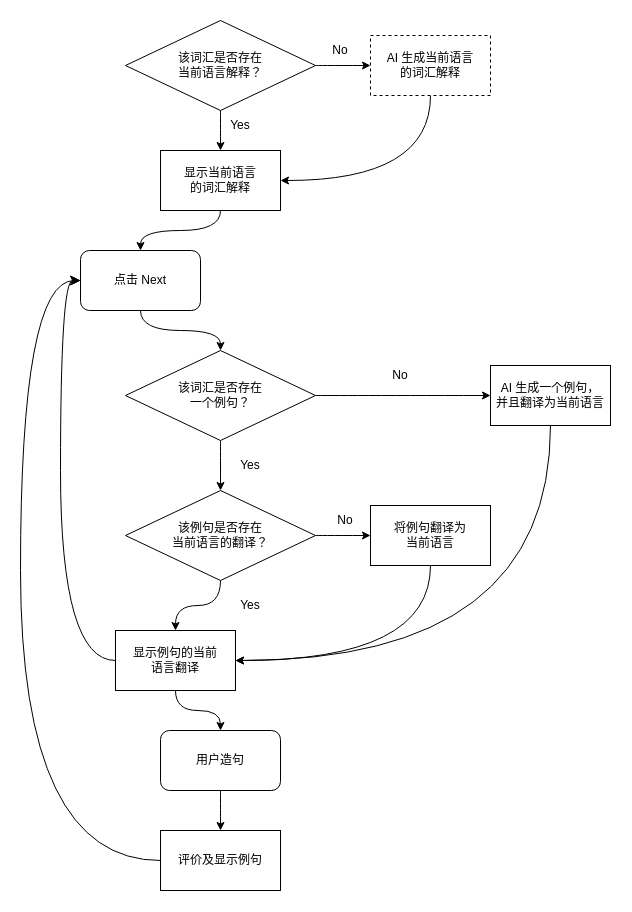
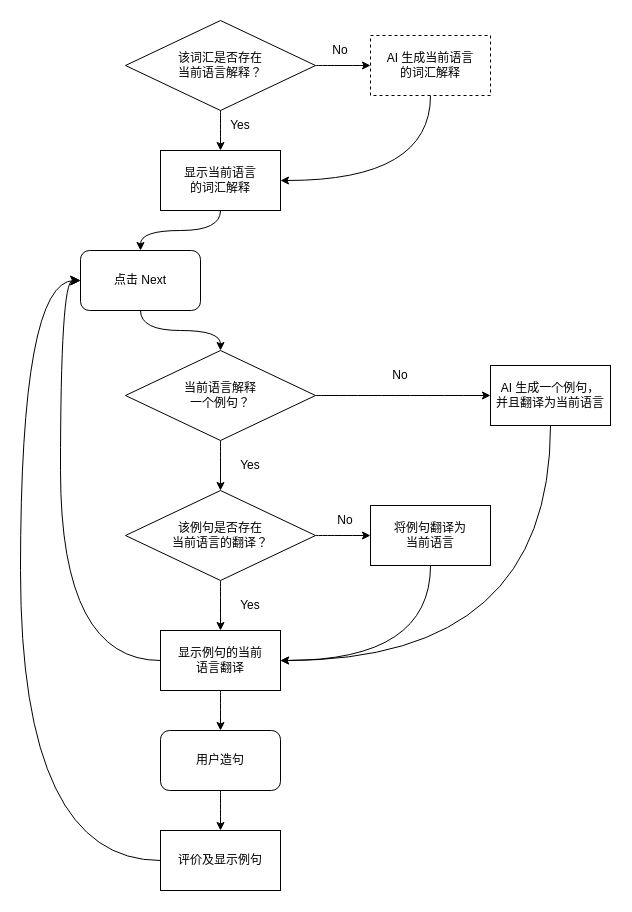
  <mxCell id="0" />
  <mxCell id="1" parent="0" />
  <mxCell id="2" style="edgeStyle=orthogonalEdgeStyle;curved=1;rounded=0;orthogonalLoop=1;jettySize=auto;html=1;exitX=1;exitY=0.5;exitDx=0;exitDy=0;entryX=0;entryY=0.5;entryDx=0;entryDy=0;strokeColor=default;" edge="1" parent="1" source="4" target="8"><mxGeometry relative="1" as="geometry" /></mxCell>
  <mxCell id="3" style="edgeStyle=orthogonalEdgeStyle;curved=1;rounded=0;orthogonalLoop=1;jettySize=auto;html=1;exitX=0.5;exitY=1;exitDx=0;exitDy=0;entryX=0.5;entryY=0;entryDx=0;entryDy=0;strokeColor=default;" edge="1" parent="1" source="4" target="6"><mxGeometry relative="1" as="geometry" /></mxCell>
  <mxCell id="4" value="该词汇是否存在&lt;br&gt;当前语言解释？" style="rhombus;whiteSpace=wrap;html=1;" vertex="1" parent="1"><mxGeometry x="125" y="20" width="190" height="90" as="geometry" /></mxCell>
  <mxCell id="5" style="edgeStyle=orthogonalEdgeStyle;curved=1;rounded=0;orthogonalLoop=1;jettySize=auto;html=1;exitX=0.5;exitY=1;exitDx=0;exitDy=0;entryX=0.5;entryY=0;entryDx=0;entryDy=0;strokeColor=default;" edge="1" parent="1" source="6" target="10"><mxGeometry relative="1" as="geometry" /></mxCell>
  <mxCell id="6" value="显示当前语言&lt;br&gt;的词汇解释" style="rounded=0;whiteSpace=wrap;html=1;" vertex="1" parent="1"><mxGeometry x="160" y="150" width="120" height="60" as="geometry" /></mxCell>
  <mxCell id="7" style="edgeStyle=orthogonalEdgeStyle;curved=1;rounded=0;orthogonalLoop=1;jettySize=auto;html=1;exitX=0.5;exitY=1;exitDx=0;exitDy=0;entryX=1;entryY=0.5;entryDx=0;entryDy=0;strokeColor=default;" edge="1" parent="1" source="8" target="6"><mxGeometry relative="1" as="geometry" /></mxCell>
  <mxCell id="8" value="AI 生成当前语言&lt;br&gt;的词汇解释" style="rounded=0;whiteSpace=wrap;html=1;dashed=1;" vertex="1" parent="1"><mxGeometry x="370" y="35" width="120" height="60" as="geometry" /></mxCell>
  <mxCell id="9" style="edgeStyle=orthogonalEdgeStyle;curved=1;rounded=0;orthogonalLoop=1;jettySize=auto;html=1;exitX=0.5;exitY=1;exitDx=0;exitDy=0;entryX=0.5;entryY=0;entryDx=0;entryDy=0;strokeColor=default;" edge="1" parent="1" source="10" target="13"><mxGeometry relative="1" as="geometry" /></mxCell>
  <mxCell id="10" value="点击 Next" style="rounded=1;whiteSpace=wrap;html=1;" vertex="1" parent="1"><mxGeometry x="80" y="250" width="120" height="60" as="geometry" /></mxCell>
  <mxCell id="11" style="edgeStyle=orthogonalEdgeStyle;curved=1;rounded=0;orthogonalLoop=1;jettySize=auto;html=1;exitX=1;exitY=0.5;exitDx=0;exitDy=0;entryX=0;entryY=0.5;entryDx=0;entryDy=0;strokeColor=default;" edge="1" parent="1" source="13" target="15"><mxGeometry relative="1" as="geometry" /></mxCell>
  <mxCell id="12" style="edgeStyle=orthogonalEdgeStyle;curved=1;rounded=0;orthogonalLoop=1;jettySize=auto;html=1;exitX=0.5;exitY=1;exitDx=0;exitDy=0;entryX=0.5;entryY=0;entryDx=0;entryDy=0;strokeColor=default;" edge="1" parent="1" source="13" target="18"><mxGeometry relative="1" as="geometry" /></mxCell>
- <mxCell id="13" value="该词汇是否存在&lt;br&gt;一个例句？" style="rhombus;whiteSpace=wrap;html=1;" vertex="1" parent="1"><mxGeometry x="125" y="350" width="190" height="90" as="geometry" /></mxCell>
+ <mxCell id="13" value="当前语言解释&lt;br&gt;一个例句？" style="rhombus;whiteSpace=wrap;html=1;" vertex="1" parent="1"><mxGeometry x="125" y="350" width="190" height="90" as="geometry" /></mxCell>
  <mxCell id="14" style="edgeStyle=orthogonalEdgeStyle;curved=1;rounded=0;orthogonalLoop=1;jettySize=auto;html=1;exitX=0.5;exitY=1;exitDx=0;exitDy=0;entryX=1;entryY=0.5;entryDx=0;entryDy=0;strokeColor=default;" edge="1" parent="1" source="15" target="22"><mxGeometry relative="1" as="geometry" /></mxCell>
  <mxCell id="15" value="AI 生成一个例句，&lt;br&gt;并且翻译为当前语言" style="rounded=0;whiteSpace=wrap;html=1;" vertex="1" parent="1"><mxGeometry x="490" y="365" width="120" height="60" as="geometry" /></mxCell>
  <mxCell id="16" style="edgeStyle=orthogonalEdgeStyle;curved=1;rounded=0;orthogonalLoop=1;jettySize=auto;html=1;exitX=1;exitY=0.5;exitDx=0;exitDy=0;entryX=0;entryY=0.5;entryDx=0;entryDy=0;strokeColor=default;" edge="1" parent="1" source="18" target="20"><mxGeometry relative="1" as="geometry" /></mxCell>
  <mxCell id="17" style="edgeStyle=orthogonalEdgeStyle;curved=1;rounded=0;orthogonalLoop=1;jettySize=auto;html=1;exitX=0.5;exitY=1;exitDx=0;exitDy=0;entryX=0.5;entryY=0;entryDx=0;entryDy=0;strokeColor=default;" edge="1" parent="1" source="18" target="22"><mxGeometry relative="1" as="geometry" /></mxCell>
  <mxCell id="18" value="该例句是否存在&lt;br&gt;当前语言的翻译？" style="rhombus;whiteSpace=wrap;html=1;" vertex="1" parent="1"><mxGeometry x="125" y="490" width="190" height="90" as="geometry" /></mxCell>
  <mxCell id="19" style="edgeStyle=orthogonalEdgeStyle;curved=1;rounded=0;orthogonalLoop=1;jettySize=auto;html=1;exitX=0.5;exitY=1;exitDx=0;exitDy=0;entryX=1;entryY=0.5;entryDx=0;entryDy=0;strokeColor=default;" edge="1" parent="1" source="20" target="22"><mxGeometry relative="1" as="geometry" /></mxCell>
  <mxCell id="20" value="将例句翻译为&lt;br&gt;当前语言" style="rounded=0;whiteSpace=wrap;html=1;" vertex="1" parent="1"><mxGeometry x="370" y="505" width="120" height="60" as="geometry" /></mxCell>
  <mxCell id="21" style="edgeStyle=orthogonalEdgeStyle;curved=1;rounded=0;orthogonalLoop=1;jettySize=auto;html=1;exitX=0.5;exitY=1;exitDx=0;exitDy=0;entryX=0.5;entryY=0;entryDx=0;entryDy=0;strokeColor=default;" edge="1" parent="1" source="22" target="31"><mxGeometry relative="1" as="geometry" /></mxCell>
- <mxCell id="22" value="显示例句的当前&lt;br&gt;语言翻译" style="rounded=0;whiteSpace=wrap;html=1;" vertex="1" parent="1"><mxGeometry x="115" y="630" width="120" height="60" as="geometry" /></mxCell>
+ <mxCell id="22" value="显示例句的当前&lt;br&gt;语言翻译" style="rounded=0;whiteSpace=wrap;html=1;" vertex="1" parent="1"><mxGeometry x="160" y="630" width="120" height="60" as="geometry" /></mxCell>
  <mxCell id="23" value="" style="edgeStyle=orthogonalEdgeStyle;elbow=vertical;endArrow=classic;html=1;curved=1;rounded=0;endSize=8;startSize=8;exitX=0;exitY=0.5;exitDx=0;exitDy=0;strokeColor=default;entryX=0;entryY=0.5;entryDx=0;entryDy=0;" edge="1" parent="1" source="22" target="10"><mxGeometry width="50" height="50" relative="1" as="geometry"><mxPoint x="210" y="470" as="sourcePoint" /><mxPoint x="-140" y="380" as="targetPoint" /><Array as="points"><mxPoint x="60" y="660" /><mxPoint x="60" y="280" /></Array></mxGeometry></mxCell>
  <mxCell id="24" value="Yes" style="text;html=1;strokeColor=none;fillColor=none;align=center;verticalAlign=middle;whiteSpace=wrap;rounded=0;" vertex="1" parent="1"><mxGeometry x="210" y="110" width="60" height="30" as="geometry" /></mxCell>
  <mxCell id="25" value="No" style="text;html=1;strokeColor=none;fillColor=none;align=center;verticalAlign=middle;whiteSpace=wrap;rounded=0;" vertex="1" parent="1"><mxGeometry x="310" y="35" width="60" height="30" as="geometry" /></mxCell>
  <mxCell id="26" value="Yes" style="text;html=1;strokeColor=none;fillColor=none;align=center;verticalAlign=middle;whiteSpace=wrap;rounded=0;" vertex="1" parent="1"><mxGeometry x="220" y="450" width="60" height="30" as="geometry" /></mxCell>
  <mxCell id="27" value="No" style="text;html=1;strokeColor=none;fillColor=none;align=center;verticalAlign=middle;whiteSpace=wrap;rounded=0;" vertex="1" parent="1"><mxGeometry x="370" y="360" width="60" height="30" as="geometry" /></mxCell>
  <mxCell id="28" value="Yes" style="text;html=1;strokeColor=none;fillColor=none;align=center;verticalAlign=middle;whiteSpace=wrap;rounded=0;" vertex="1" parent="1"><mxGeometry x="220" y="590" width="60" height="30" as="geometry" /></mxCell>
  <mxCell id="29" value="No" style="text;html=1;strokeColor=none;fillColor=none;align=center;verticalAlign=middle;whiteSpace=wrap;rounded=0;" vertex="1" parent="1"><mxGeometry x="315" y="505" width="60" height="30" as="geometry" /></mxCell>
  <mxCell id="30" style="edgeStyle=orthogonalEdgeStyle;curved=1;rounded=0;orthogonalLoop=1;jettySize=auto;html=1;exitX=0.5;exitY=1;exitDx=0;exitDy=0;entryX=0.5;entryY=0;entryDx=0;entryDy=0;strokeColor=default;" edge="1" parent="1" source="31" target="33"><mxGeometry relative="1" as="geometry" /></mxCell>
  <mxCell id="31" value="用户造句" style="rounded=1;whiteSpace=wrap;html=1;" vertex="1" parent="1"><mxGeometry x="160" y="730" width="120" height="60" as="geometry" /></mxCell>
  <mxCell id="32" style="edgeStyle=orthogonalEdgeStyle;curved=1;rounded=0;orthogonalLoop=1;jettySize=auto;html=1;exitX=0;exitY=0.5;exitDx=0;exitDy=0;entryX=0;entryY=0.5;entryDx=0;entryDy=0;strokeColor=default;" edge="1" parent="1" source="33" target="10"><mxGeometry relative="1" as="geometry"><Array as="points"><mxPoint x="20" y="860" /><mxPoint x="20" y="280" /></Array></mxGeometry></mxCell>
  <mxCell id="33" value="评价及显示例句" style="rounded=0;whiteSpace=wrap;html=1;" vertex="1" parent="1"><mxGeometry x="160" y="830" width="120" height="60" as="geometry" /></mxCell>
